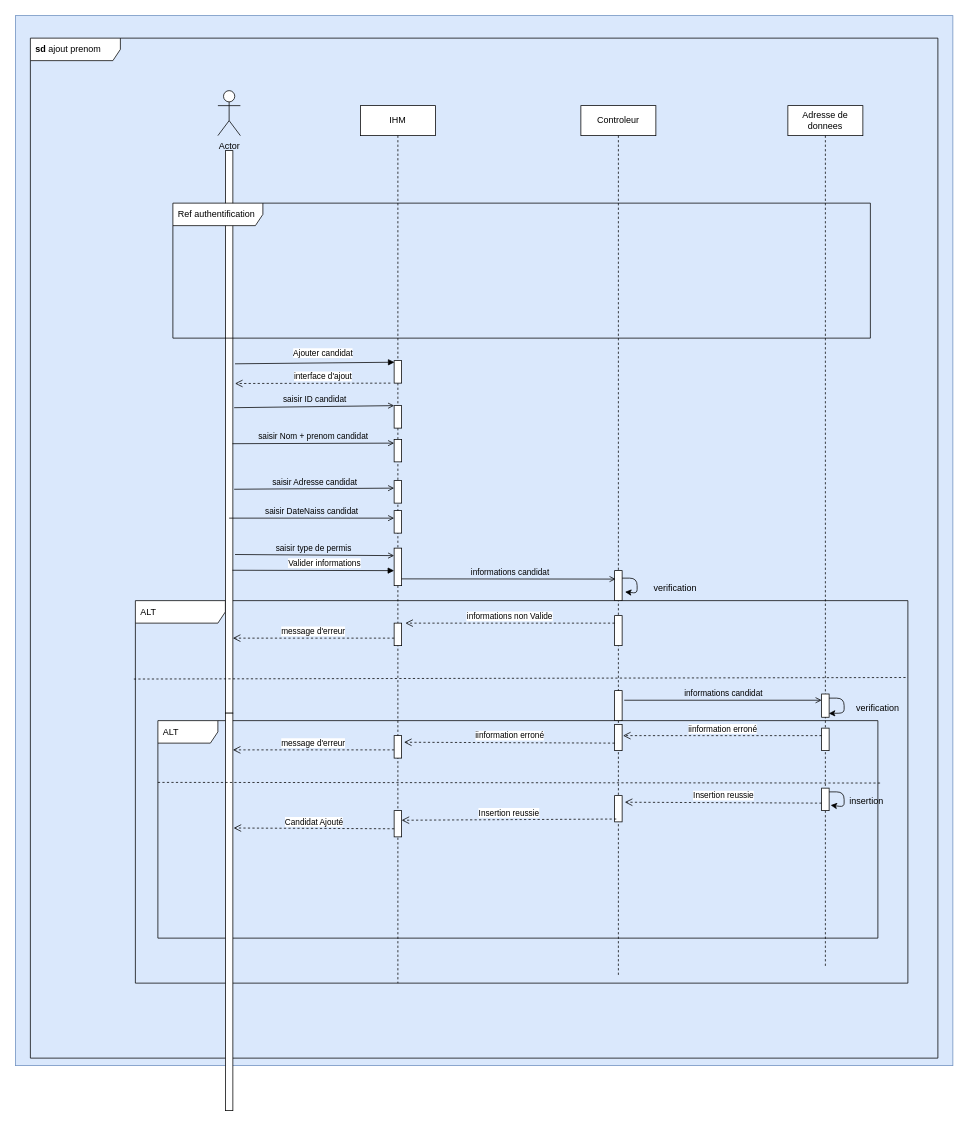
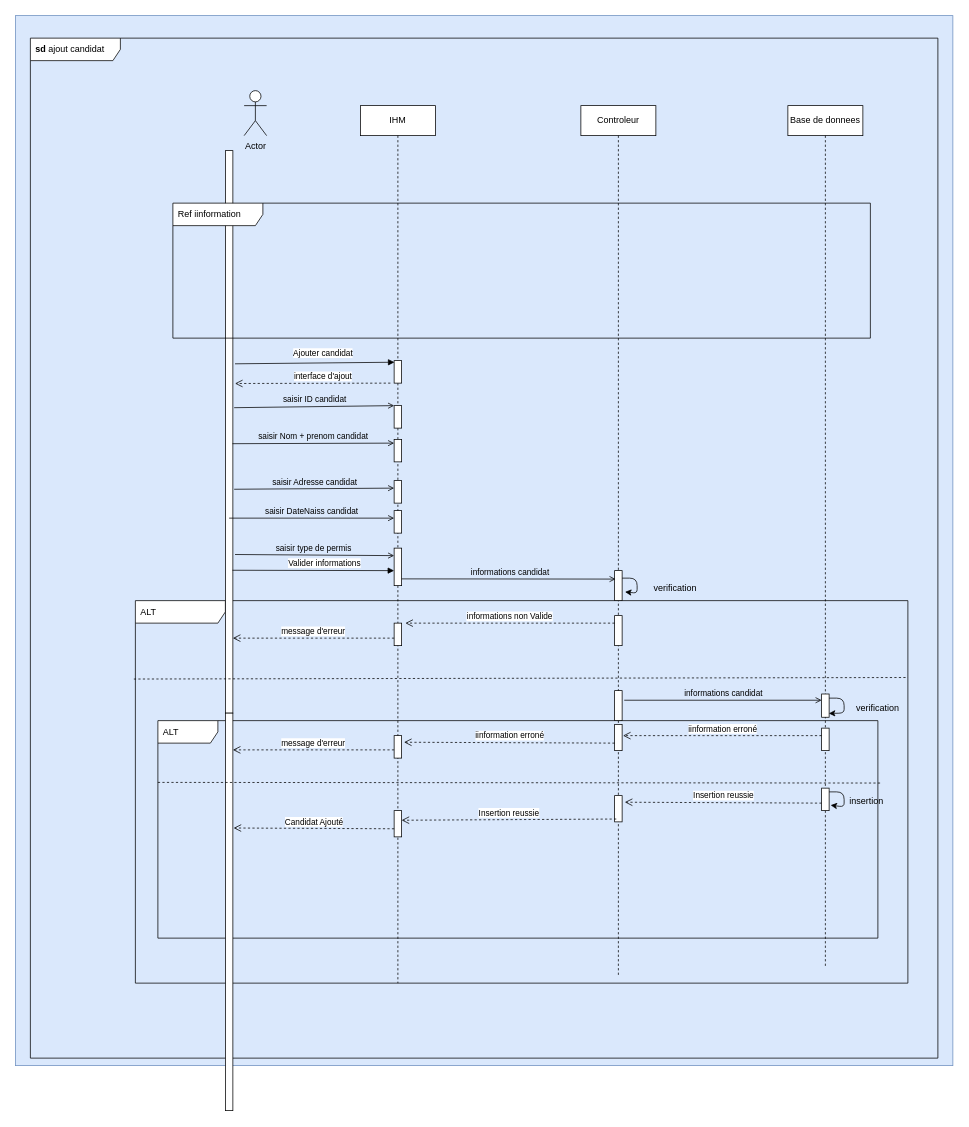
  <mxCell id="0" />
  <mxCell id="1" parent="0" />
  <mxCell id="2" value="" style="rounded=0;whiteSpace=wrap;html=1;fillColor=#dae8fc;strokeColor=#6c8ebf;" vertex="1" parent="1"><mxGeometry x="20" y="20" width="1250" height="1400" as="geometry" /></mxCell>
  <mxCell id="3" value="ALT" style="shape=umlFrame;whiteSpace=wrap;html=1;width=80;height=30;boundedLbl=1;verticalAlign=middle;align=left;spacingLeft=5;" vertex="1" parent="1"><mxGeometry x="210" y="960" width="960" height="290" as="geometry" /></mxCell>
- <mxCell id="4" value="&lt;b&gt;sd &lt;/b&gt;ajout prenom" style="shape=umlFrame;whiteSpace=wrap;html=1;width=120;height=30;boundedLbl=1;verticalAlign=middle;align=left;spacingLeft=5;" vertex="1" parent="1"><mxGeometry x="40" y="50" width="1210" height="1360" as="geometry" /></mxCell>
+ <mxCell id="4" value="&lt;b&gt;sd &lt;/b&gt;ajout candidat" style="shape=umlFrame;whiteSpace=wrap;html=1;width=120;height=30;boundedLbl=1;verticalAlign=middle;align=left;spacingLeft=5;" vertex="1" parent="1"><mxGeometry x="40" y="50" width="1210" height="1360" as="geometry" /></mxCell>
  <mxCell id="5" value="ALT" style="shape=umlFrame;whiteSpace=wrap;html=1;width=120;height=30;boundedLbl=1;verticalAlign=middle;align=left;spacingLeft=5;" vertex="1" parent="1"><mxGeometry x="180" y="800" width="1030" height="510" as="geometry" /></mxCell>
- <mxCell id="6" value="Actor" style="shape=umlActor;verticalLabelPosition=bottom;verticalAlign=top;html=1;outlineConnect=0;" vertex="1" parent="1"><mxGeometry x="290" y="120" width="30" height="60" as="geometry" /></mxCell>
+ <mxCell id="6" value="Actor" style="shape=umlActor;verticalLabelPosition=bottom;verticalAlign=top;html=1;outlineConnect=0;" vertex="1" parent="1"><mxGeometry x="325" y="120" width="30" height="60" as="geometry" /></mxCell>
  <mxCell id="7" value="" style="html=1;points=[];perimeter=orthogonalPerimeter;" vertex="1" parent="1"><mxGeometry x="300" y="200" width="10" height="750" as="geometry" /></mxCell>
  <mxCell id="8" value="IHM&lt;span style=&quot;color: rgba(0, 0, 0, 0); font-family: monospace; font-size: 0px; text-align: start;&quot;&gt;%3CmxGraphModel%3E%3Croot%3E%3CmxCell%20id%3D%220%22%2F%3E%3CmxCell%20id%3D%221%22%20parent%3D%220%22%2F%3E%3CmxCell%20id%3D%222%22%20value%3D%22Utilisateur%20existant%22%20style%3D%22html%3D1%3BverticalAlign%3Dbottom%3BendArrow%3Dopen%3Bdashed%3D1%3BendSize%3D8%3BexitX%3D0.06%3BexitY%3D0.673%3BexitDx%3D0%3BexitDy%3D0%3BexitPerimeter%3D0%3BentryX%3D1.106%3BentryY%3D0.371%3BentryDx%3D0%3BentryDy%3D0%3BentryPerimeter%3D0%3B%22%20edge%3D%221%22%20parent%3D%221%22%3E%3CmxGeometry%20x%3D%220.115%22%20y%3D%22-1%22%20relative%3D%221%22%20as%3D%22geometry%22%3E%3CmxPoint%20x%3D%22675%22%20y%3D%22710%22%20as%3D%22sourcePoint%22%2F%3E%3CmxPoint%20x%3D%22436.06%22%20y%3D%22711.13%22%20as%3D%22targetPoint%22%2F%3E%3CmxPoint%20as%3D%22offset%22%2F%3E%3C%2FmxGeometry%3E%3C%2FmxCell%3E%3C%2Froot%3E%3C%2FmxGraphModel%3E&lt;/span&gt;" style="shape=umlLifeline;perimeter=lifelinePerimeter;whiteSpace=wrap;html=1;container=1;collapsible=0;recursiveResize=0;outlineConnect=0;" vertex="1" parent="1"><mxGeometry x="480" y="140" width="100" height="1170" as="geometry" /></mxCell>
  <mxCell id="9" value="" style="html=1;points=[];perimeter=orthogonalPerimeter;" vertex="1" parent="8"><mxGeometry x="45" y="400" width="10" height="30" as="geometry" /></mxCell>
  <mxCell id="10" value="" style="html=1;points=[];perimeter=orthogonalPerimeter;" vertex="1" parent="8"><mxGeometry x="45" y="445" width="10" height="30" as="geometry" /></mxCell>
  <mxCell id="11" value="" style="html=1;points=[];perimeter=orthogonalPerimeter;" vertex="1" parent="8"><mxGeometry x="45" y="500" width="10" height="30" as="geometry" /></mxCell>
  <mxCell id="12" value="" style="html=1;points=[];perimeter=orthogonalPerimeter;" vertex="1" parent="8"><mxGeometry x="45" y="540" width="10" height="30" as="geometry" /></mxCell>
  <mxCell id="13" value="" style="html=1;points=[];perimeter=orthogonalPerimeter;" vertex="1" parent="8"><mxGeometry x="45" y="590" width="10" height="50" as="geometry" /></mxCell>
  <mxCell id="14" value="saisir ID candidat" style="html=1;verticalAlign=bottom;labelBackgroundColor=none;endArrow=open;endFill=0;exitX=1.171;exitY=0.457;exitDx=0;exitDy=0;exitPerimeter=0;" edge="1" parent="8" source="7"><mxGeometry width="160" relative="1" as="geometry"><mxPoint x="-115" y="400" as="sourcePoint" /><mxPoint x="45" y="400" as="targetPoint" /></mxGeometry></mxCell>
  <mxCell id="15" value="saisir Nom + prenom candidat" style="html=1;verticalAlign=bottom;labelBackgroundColor=none;endArrow=open;endFill=0;exitX=0.943;exitY=0.521;exitDx=0;exitDy=0;exitPerimeter=0;" edge="1" parent="8" source="7"><mxGeometry width="160" relative="1" as="geometry"><mxPoint x="-115" y="450" as="sourcePoint" /><mxPoint x="45" y="450" as="targetPoint" /></mxGeometry></mxCell>
  <mxCell id="16" value="saisir Adresse candidat" style="html=1;verticalAlign=bottom;labelBackgroundColor=none;endArrow=open;endFill=0;exitX=1.171;exitY=0.602;exitDx=0;exitDy=0;exitPerimeter=0;" edge="1" parent="8" source="7"><mxGeometry width="160" relative="1" as="geometry"><mxPoint x="-115" y="510" as="sourcePoint" /><mxPoint x="45" y="510" as="targetPoint" /></mxGeometry></mxCell>
  <mxCell id="17" value="saisir type de permis&amp;nbsp;" style="html=1;verticalAlign=bottom;labelBackgroundColor=none;endArrow=open;endFill=0;exitX=1.286;exitY=0.718;exitDx=0;exitDy=0;exitPerimeter=0;" edge="1" parent="8" source="7"><mxGeometry width="160" relative="1" as="geometry"><mxPoint x="-115" y="600" as="sourcePoint" /><mxPoint x="45" y="600" as="targetPoint" /></mxGeometry></mxCell>
  <mxCell id="18" value="" style="html=1;points=[];perimeter=orthogonalPerimeter;" vertex="1" parent="8"><mxGeometry x="45" y="690" width="10" height="30" as="geometry" /></mxCell>
  <mxCell id="19" value="Controleur" style="shape=umlLifeline;perimeter=lifelinePerimeter;whiteSpace=wrap;html=1;container=1;collapsible=0;recursiveResize=0;outlineConnect=0;" vertex="1" parent="1"><mxGeometry x="774" y="140" width="100" height="1160" as="geometry" /></mxCell>
  <mxCell id="20" value="" style="html=1;points=[];perimeter=orthogonalPerimeter;" vertex="1" parent="19"><mxGeometry x="45" y="620" width="10" height="40" as="geometry" /></mxCell>
  <mxCell id="21" style="edgeStyle=none;html=1;entryX=1.386;entryY=0.711;entryDx=0;entryDy=0;entryPerimeter=0;" edge="1" parent="19" source="20" target="20"><mxGeometry relative="1" as="geometry" /></mxCell>
  <mxCell id="22" value="" style="html=1;points=[];perimeter=orthogonalPerimeter;" vertex="1" parent="19"><mxGeometry x="45" y="680" width="10" height="40" as="geometry" /></mxCell>
  <mxCell id="23" value="informations non Valide" style="html=1;verticalAlign=bottom;endArrow=open;dashed=1;endSize=8;" edge="1" parent="19"><mxGeometry relative="1" as="geometry"><mxPoint x="45" y="690" as="sourcePoint" /><mxPoint x="-234" y="690" as="targetPoint" /><mxPoint as="offset" /></mxGeometry></mxCell>
  <mxCell id="24" value="" style="html=1;points=[];perimeter=orthogonalPerimeter;" vertex="1" parent="19"><mxGeometry x="45" y="780" width="10" height="40" as="geometry" /></mxCell>
- <mxCell id="25" value="Adresse de donnees" style="shape=umlLifeline;perimeter=lifelinePerimeter;whiteSpace=wrap;html=1;container=1;collapsible=0;recursiveResize=0;outlineConnect=0;" vertex="1" parent="1"><mxGeometry x="1050" y="140" width="100" height="1150" as="geometry" /></mxCell>
+ <mxCell id="25" value="Base de donnees" style="shape=umlLifeline;perimeter=lifelinePerimeter;whiteSpace=wrap;html=1;container=1;collapsible=0;recursiveResize=0;outlineConnect=0;" vertex="1" parent="1"><mxGeometry x="1050" y="140" width="100" height="1150" as="geometry" /></mxCell>
  <mxCell id="26" value="" style="html=1;points=[];perimeter=orthogonalPerimeter;" vertex="1" parent="25"><mxGeometry x="45" y="784.5" width="10" height="31" as="geometry" /></mxCell>
  <mxCell id="27" style="edgeStyle=none;html=1;entryX=0.96;entryY=0.835;entryDx=0;entryDy=0;entryPerimeter=0;" edge="1" parent="25" source="26" target="26"><mxGeometry relative="1" as="geometry" /></mxCell>
  <mxCell id="28" value="" style="html=1;points=[];perimeter=orthogonalPerimeter;" vertex="1" parent="1"><mxGeometry x="525" y="480" width="10" height="30" as="geometry" /></mxCell>
  <mxCell id="29" value="interface d'ajout" style="html=1;verticalAlign=bottom;endArrow=open;dashed=1;endSize=8;entryX=1.286;entryY=0.414;entryDx=0;entryDy=0;entryPerimeter=0;" edge="1" parent="1" target="7"><mxGeometry x="-0.131" relative="1" as="geometry"><mxPoint x="520" y="510" as="sourcePoint" /><mxPoint x="440" y="510" as="targetPoint" /><mxPoint as="offset" /></mxGeometry></mxCell>
  <mxCell id="30" value="" style="html=1;verticalAlign=bottom;labelBackgroundColor=none;endArrow=block;endFill=1;entryX=0.043;entryY=0.071;entryDx=0;entryDy=0;entryPerimeter=0;exitX=1.286;exitY=0.379;exitDx=0;exitDy=0;exitPerimeter=0;" edge="1" parent="1" source="7" target="28"><mxGeometry width="160" relative="1" as="geometry"><mxPoint x="310" y="480" as="sourcePoint" /><mxPoint x="470" y="480" as="targetPoint" /></mxGeometry></mxCell>
  <mxCell id="31" value="Ajouter candidat" style="edgeLabel;html=1;align=center;verticalAlign=middle;resizable=0;points=[];" vertex="1" connectable="0" parent="30"><mxGeometry x="0.354" y="1" relative="1" as="geometry"><mxPoint x="-27" y="-12" as="offset" /></mxGeometry></mxCell>
  <mxCell id="32" value="saisir DateNaiss candidat" style="html=1;verticalAlign=bottom;labelBackgroundColor=none;endArrow=open;endFill=0;" edge="1" parent="1"><mxGeometry width="160" relative="1" as="geometry"><mxPoint x="305" y="690" as="sourcePoint" /><mxPoint x="525" y="690" as="targetPoint" /><mxPoint as="offset" /></mxGeometry></mxCell>
  <mxCell id="33" value="&amp;nbsp;informations candidat" style="html=1;verticalAlign=bottom;labelBackgroundColor=none;endArrow=open;endFill=0;exitX=1.4;exitY=0.748;exitDx=0;exitDy=0;exitPerimeter=0;entryX=0.129;entryY=0.282;entryDx=0;entryDy=0;entryPerimeter=0;" edge="1" parent="1" target="20"><mxGeometry width="160" relative="1" as="geometry"><mxPoint x="535" y="771" as="sourcePoint" /><mxPoint x="741" y="770" as="targetPoint" /></mxGeometry></mxCell>
  <mxCell id="34" value="verification" style="text;align=center;fontStyle=0;verticalAlign=middle;spacingLeft=3;spacingRight=3;strokeColor=none;rotatable=0;points=[[0,0.5],[1,0.5]];portConstraint=eastwest;" vertex="1" parent="1"><mxGeometry x="860" y="770" width="80" height="26" as="geometry" /></mxCell>
  <mxCell id="35" value="" style="html=1;points=[];perimeter=orthogonalPerimeter;" vertex="1" parent="1"><mxGeometry x="300" y="950" width="10" height="530" as="geometry" /></mxCell>
  <mxCell id="36" value="message d'erreur" style="html=1;verticalAlign=bottom;endArrow=open;dashed=1;endSize=8;" edge="1" parent="1"><mxGeometry relative="1" as="geometry"><mxPoint x="525" y="850" as="sourcePoint" /><mxPoint x="310" y="850" as="targetPoint" /></mxGeometry></mxCell>
  <mxCell id="37" value="" style="endArrow=none;dashed=1;html=1;exitX=-0.002;exitY=0.205;exitDx=0;exitDy=0;exitPerimeter=0;entryX=1;entryY=0.201;entryDx=0;entryDy=0;entryPerimeter=0;" edge="1" parent="1" source="5" target="5"><mxGeometry width="50" height="50" relative="1" as="geometry"><mxPoint x="200" y="904" as="sourcePoint" /><mxPoint x="1180" y="904" as="targetPoint" /></mxGeometry></mxCell>
  <mxCell id="38" value="" style="html=1;verticalAlign=bottom;labelBackgroundColor=none;endArrow=block;endFill=1;exitX=0.94;exitY=0.746;exitDx=0;exitDy=0;exitPerimeter=0;" edge="1" parent="1" source="7"><mxGeometry width="160" relative="1" as="geometry"><mxPoint x="365" y="760" as="sourcePoint" /><mxPoint x="525" y="760" as="targetPoint" /></mxGeometry></mxCell>
  <mxCell id="39" value="Valider informations" style="edgeLabel;html=1;align=center;verticalAlign=middle;resizable=0;points=[];" vertex="1" connectable="0" parent="38"><mxGeometry x="0.172" y="2" relative="1" as="geometry"><mxPoint x="-4" y="-8" as="offset" /></mxGeometry></mxCell>
  <mxCell id="40" value="informations candidat" style="html=1;verticalAlign=bottom;labelBackgroundColor=none;endArrow=open;endFill=0;exitX=1.28;exitY=0.32;exitDx=0;exitDy=0;exitPerimeter=0;" edge="1" parent="1" source="24" target="26"><mxGeometry width="160" relative="1" as="geometry"><mxPoint x="890" y="949" as="sourcePoint" /><mxPoint x="1050" y="949" as="targetPoint" /></mxGeometry></mxCell>
  <mxCell id="41" value="verification" style="text;align=center;fontStyle=0;verticalAlign=middle;spacingLeft=3;spacingRight=3;strokeColor=none;rotatable=0;points=[[0,0.5],[1,0.5]];portConstraint=eastwest;" vertex="1" parent="1"><mxGeometry x="1130" y="930" width="80" height="26" as="geometry" /></mxCell>
  <mxCell id="42" value="" style="html=1;points=[];perimeter=orthogonalPerimeter;" vertex="1" parent="1"><mxGeometry x="1095" y="970" width="10" height="30" as="geometry" /></mxCell>
  <mxCell id="43" value="Insertion reussie" style="html=1;verticalAlign=bottom;endArrow=open;dashed=1;endSize=8;entryX=1.36;entryY=0.251;entryDx=0;entryDy=0;entryPerimeter=0;" edge="1" parent="1" target="53"><mxGeometry relative="1" as="geometry"><mxPoint x="1095" y="1070" as="sourcePoint" /><mxPoint x="1015" y="1070" as="targetPoint" /><mxPoint as="offset" /></mxGeometry></mxCell>
  <mxCell id="44" value="iinformation&amp;nbsp;erroné" style="html=1;verticalAlign=bottom;endArrow=open;dashed=1;endSize=8;entryX=1.12;entryY=0.429;entryDx=0;entryDy=0;entryPerimeter=0;" edge="1" parent="1" target="45"><mxGeometry relative="1" as="geometry"><mxPoint x="1095" y="980" as="sourcePoint" /><mxPoint x="990" y="980" as="targetPoint" /></mxGeometry></mxCell>
  <mxCell id="45" value="" style="html=1;points=[];perimeter=orthogonalPerimeter;" vertex="1" parent="1"><mxGeometry x="819" y="965" width="10" height="35" as="geometry" /></mxCell>
  <mxCell id="46" value="iinformation&amp;nbsp;erroné" style="html=1;verticalAlign=bottom;endArrow=open;dashed=1;endSize=8;entryX=1.32;entryY=0.294;entryDx=0;entryDy=0;entryPerimeter=0;" edge="1" parent="1" target="47"><mxGeometry relative="1" as="geometry"><mxPoint x="819" y="990" as="sourcePoint" /><mxPoint x="536" y="993" as="targetPoint" /></mxGeometry></mxCell>
  <mxCell id="47" value="" style="html=1;points=[];perimeter=orthogonalPerimeter;" vertex="1" parent="1"><mxGeometry x="525" y="980" width="10" height="29.98" as="geometry" /></mxCell>
  <mxCell id="48" value="message d'erreur" style="html=1;verticalAlign=bottom;endArrow=open;dashed=1;endSize=8;" edge="1" parent="1"><mxGeometry relative="1" as="geometry"><mxPoint x="525" y="999" as="sourcePoint" /><mxPoint x="310" y="999" as="targetPoint" /></mxGeometry></mxCell>
  <mxCell id="49" value="" style="endArrow=none;dashed=1;html=1;exitX=0;exitY=0.284;exitDx=0;exitDy=0;exitPerimeter=0;entryX=1.004;entryY=0.287;entryDx=0;entryDy=0;entryPerimeter=0;" edge="1" parent="1" source="3" target="3"><mxGeometry width="50" height="50" relative="1" as="geometry"><mxPoint x="970" y="1075" as="sourcePoint" /><mxPoint x="1090" y="1040" as="targetPoint" /></mxGeometry></mxCell>
  <mxCell id="50" value="" style="html=1;points=[];perimeter=orthogonalPerimeter;" vertex="1" parent="1"><mxGeometry x="1095" y="1050" width="10" height="30" as="geometry" /></mxCell>
  <mxCell id="51" value="insertion" style="text;align=center;fontStyle=0;verticalAlign=middle;spacingLeft=3;spacingRight=3;strokeColor=none;rotatable=0;points=[[0,0.5],[1,0.5]];portConstraint=eastwest;" vertex="1" parent="1"><mxGeometry x="1130" y="1054" width="50" height="26" as="geometry" /></mxCell>
  <mxCell id="52" style="edgeStyle=none;html=1;entryX=1.2;entryY=0.76;entryDx=0;entryDy=0;entryPerimeter=0;" edge="1" parent="1" source="50" target="50"><mxGeometry relative="1" as="geometry" /></mxCell>
  <mxCell id="53" value="" style="html=1;points=[];perimeter=orthogonalPerimeter;" vertex="1" parent="1"><mxGeometry x="819" y="1060" width="10" height="35" as="geometry" /></mxCell>
  <mxCell id="54" value="" style="html=1;points=[];perimeter=orthogonalPerimeter;" vertex="1" parent="1"><mxGeometry x="525" y="1080" width="10" height="35" as="geometry" /></mxCell>
  <mxCell id="55" value="Insertion reussie" style="html=1;verticalAlign=bottom;endArrow=open;dashed=1;endSize=8;entryX=1;entryY=0.366;entryDx=0;entryDy=0;entryPerimeter=0;" edge="1" parent="1" target="54"><mxGeometry relative="1" as="geometry"><mxPoint x="821.2" y="1091.21" as="sourcePoint" /><mxPoint x="558.8" y="1089.995" as="targetPoint" /><mxPoint as="offset" /></mxGeometry></mxCell>
  <mxCell id="56" value="Candidat Ajouté" style="html=1;verticalAlign=bottom;endArrow=open;dashed=1;endSize=8;entryX=1.1;entryY=0.289;entryDx=0;entryDy=0;entryPerimeter=0;" edge="1" parent="1" target="35"><mxGeometry relative="1" as="geometry"><mxPoint x="525" y="1104.2" as="sourcePoint" /><mxPoint x="330" y="1106" as="targetPoint" /><mxPoint as="offset" /></mxGeometry></mxCell>
- <mxCell id="57" value="Ref authentification" style="shape=umlFrame;whiteSpace=wrap;html=1;width=120;height=30;boundedLbl=1;verticalAlign=middle;align=left;spacingLeft=5;" vertex="1" parent="1"><mxGeometry x="230" y="270" width="930" height="180" as="geometry" /></mxCell>
+ <mxCell id="57" value="Ref iinformation" style="shape=umlFrame;whiteSpace=wrap;html=1;width=120;height=30;boundedLbl=1;verticalAlign=middle;align=left;spacingLeft=5;" vertex="1" parent="1"><mxGeometry x="230" y="270" width="930" height="180" as="geometry" /></mxCell>
